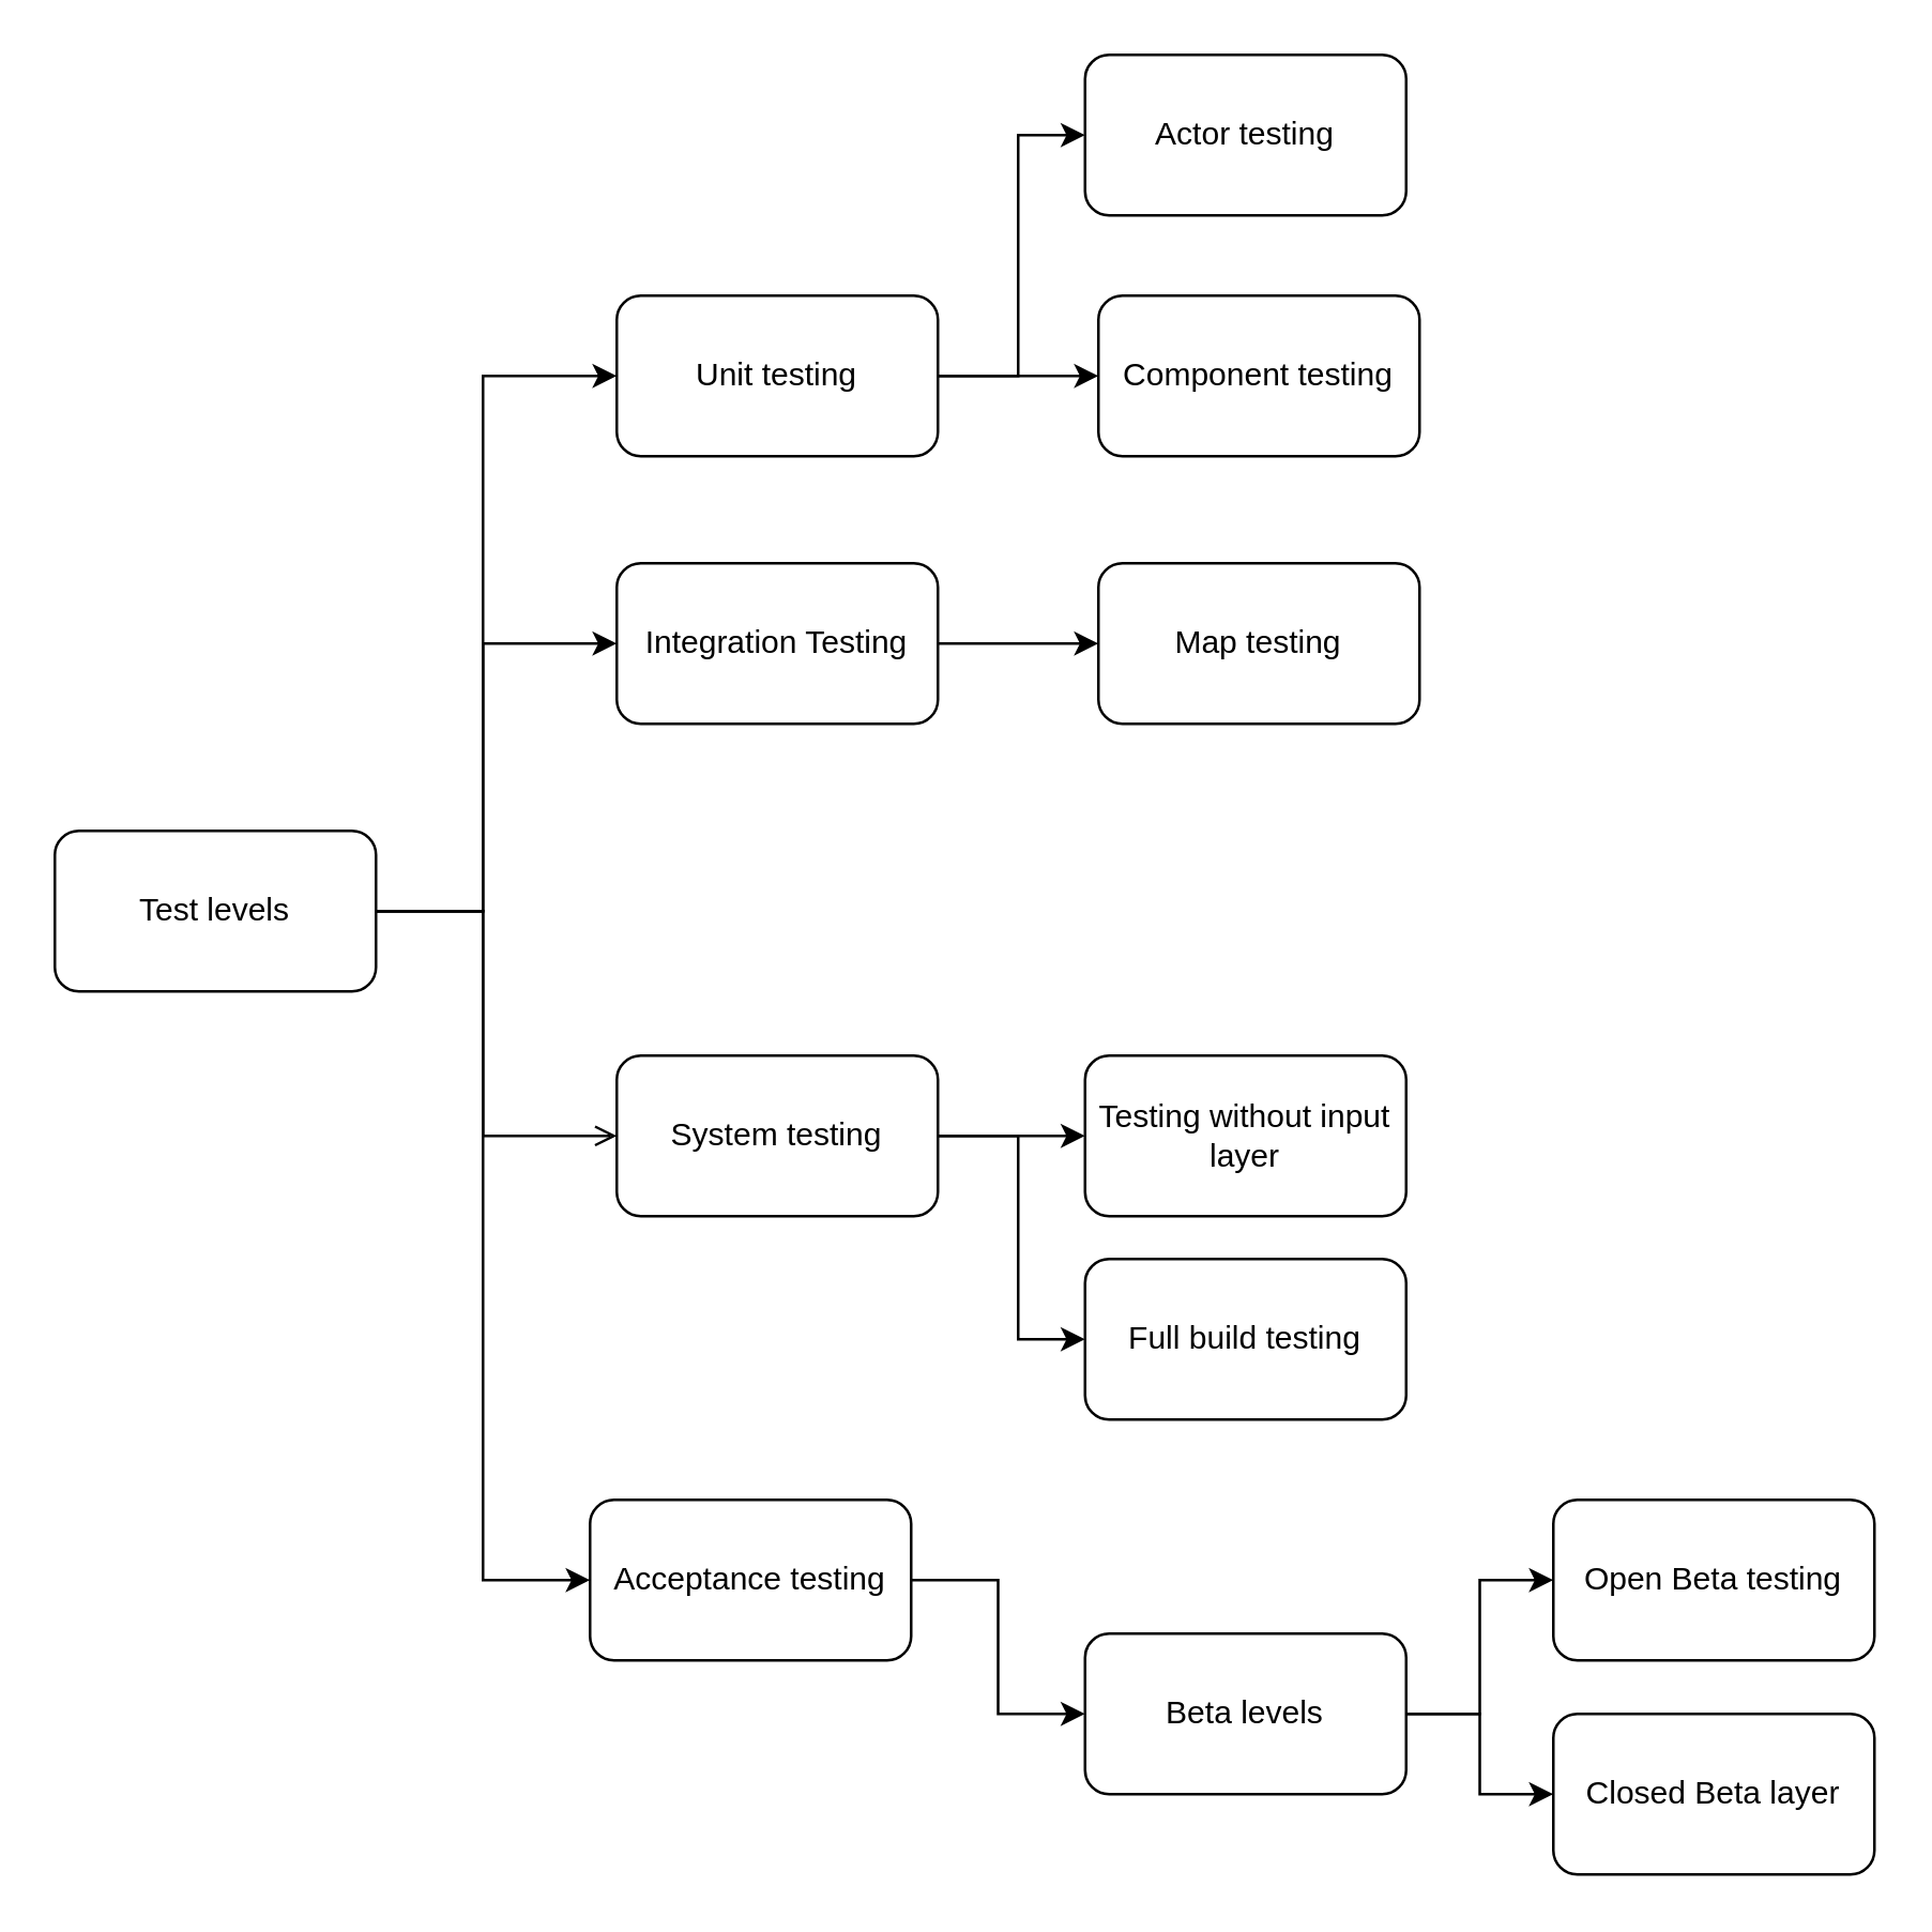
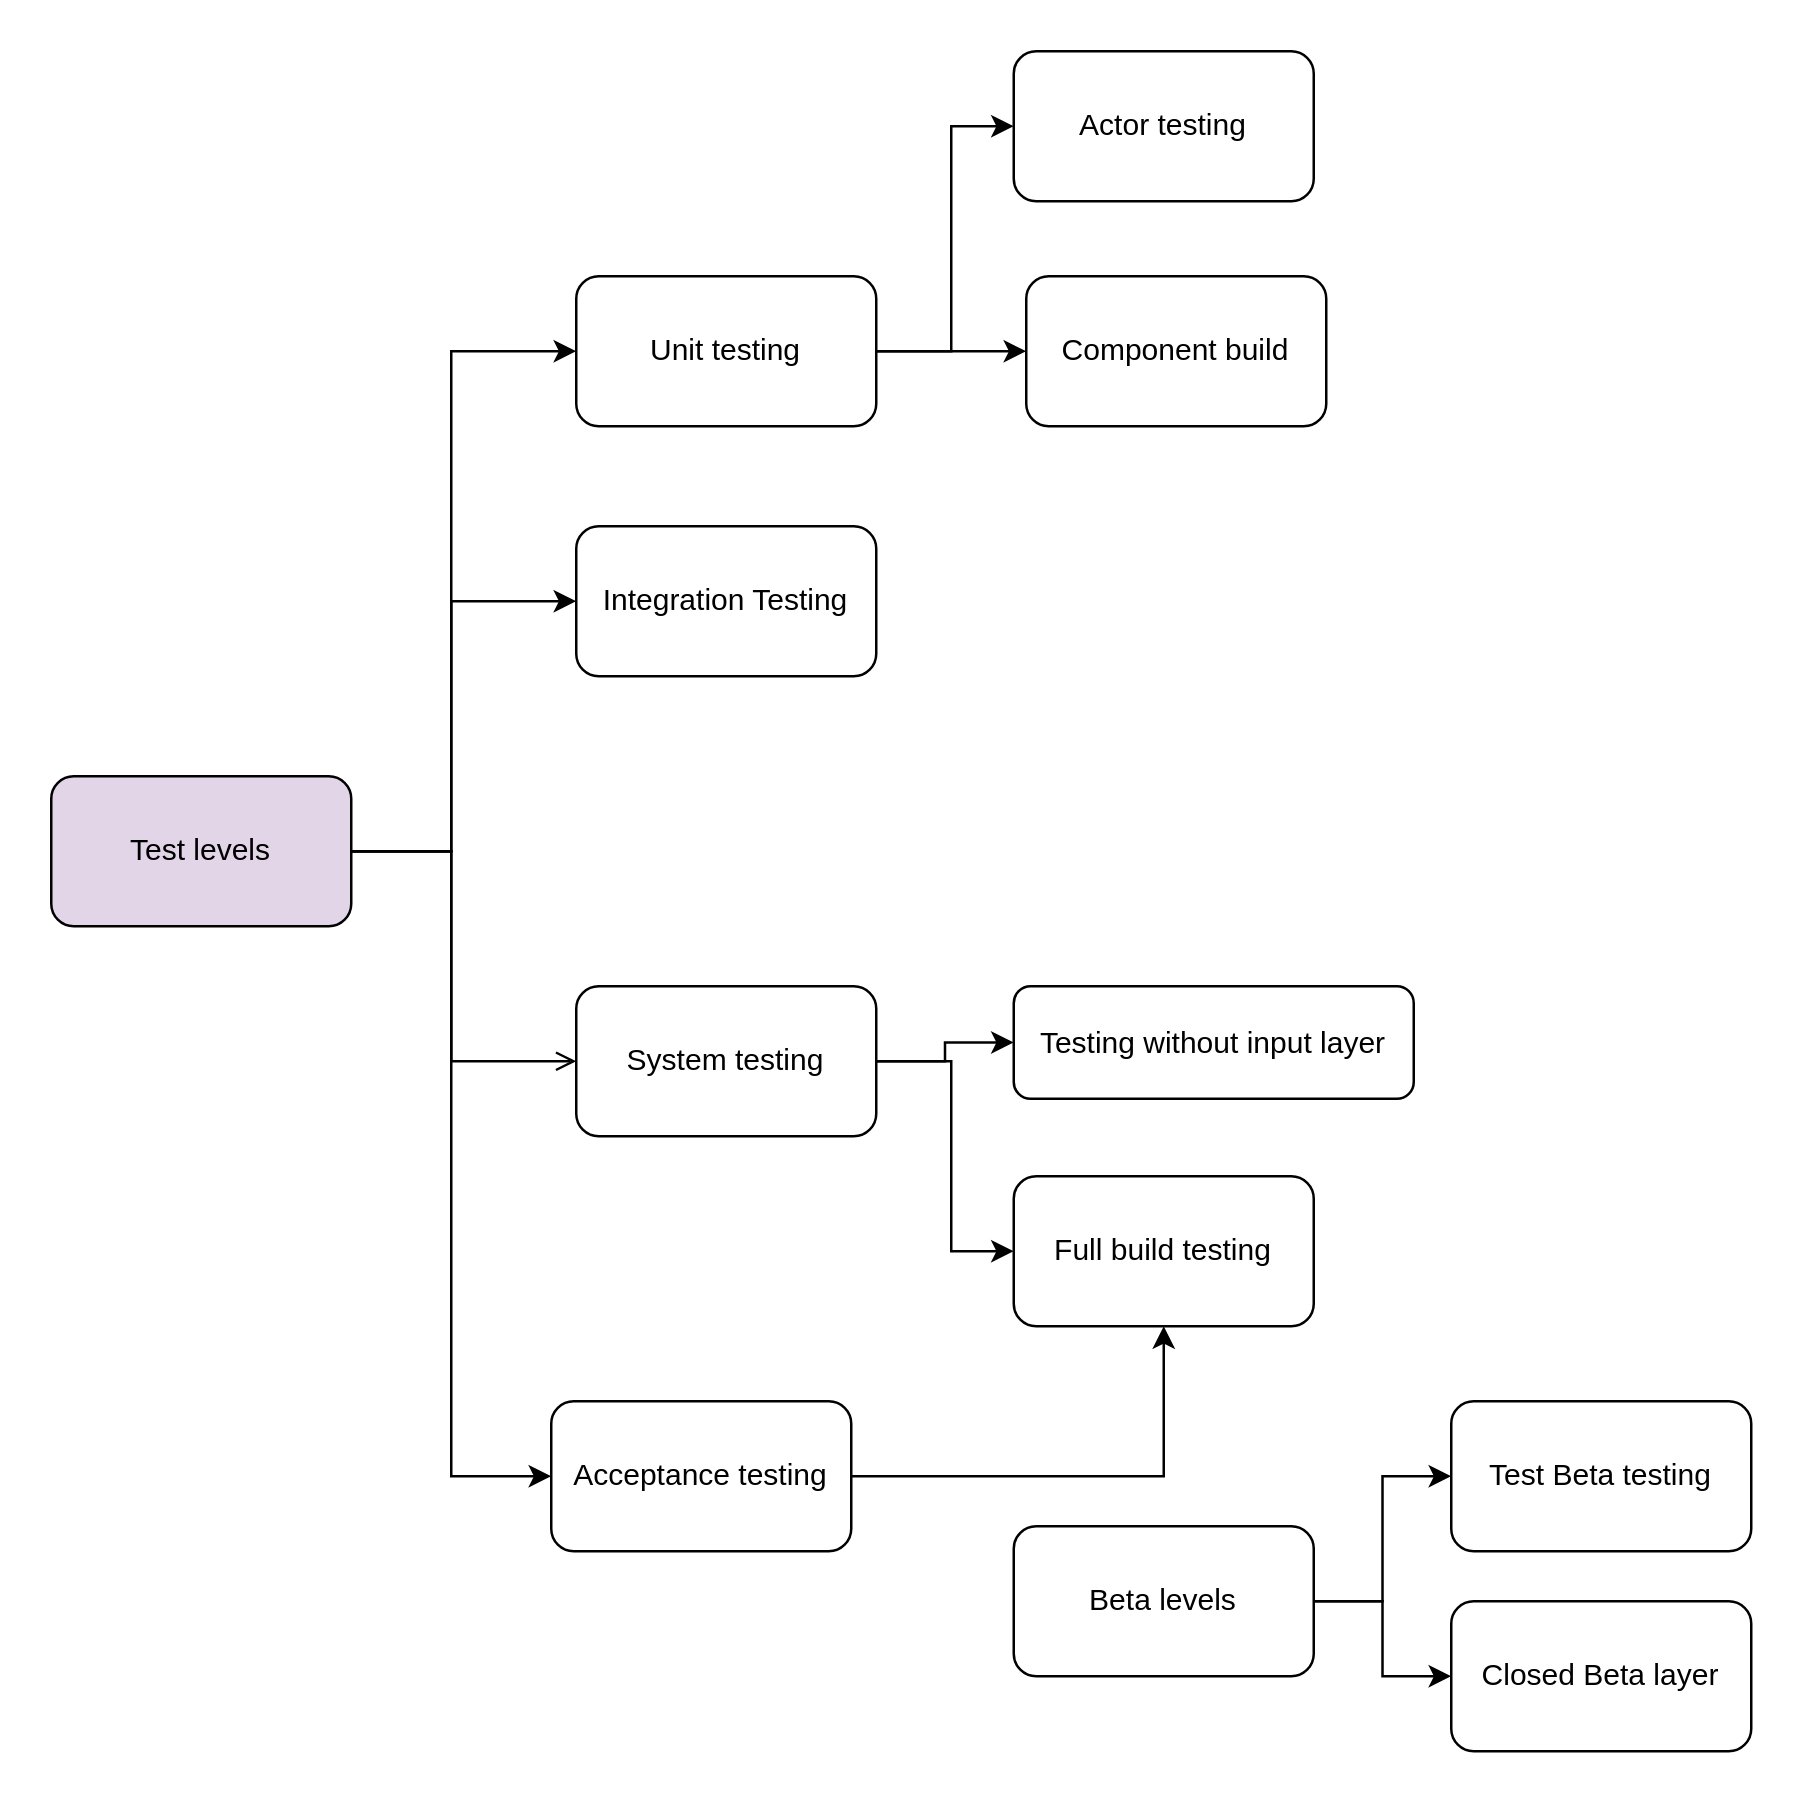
  <mxCell id="0" />
  <mxCell id="1" parent="0" />
  <mxCell id="2" value="" style="edgeStyle=orthogonalEdgeStyle;rounded=0;orthogonalLoop=1;jettySize=auto;html=1;entryX=0;entryY=0.5;entryDx=0;entryDy=0;" edge="1" parent="1" source="6" target="9"><mxGeometry relative="1" as="geometry"><Array as="points"><mxPoint x="180" y="340" /><mxPoint x="180" y="140" /></Array></mxGeometry></mxCell>
  <mxCell id="3" value="" style="edgeStyle=orthogonalEdgeStyle;rounded=0;orthogonalLoop=1;jettySize=auto;html=1;entryX=0;entryY=0.5;entryDx=0;entryDy=0;" edge="1" parent="1" source="6" target="11"><mxGeometry relative="1" as="geometry"><Array as="points"><mxPoint x="180" y="340" /><mxPoint x="180" y="240" /></Array></mxGeometry></mxCell>
  <mxCell id="4" value="" style="edgeStyle=orthogonalEdgeStyle;rounded=0;orthogonalLoop=1;jettySize=auto;html=1;endArrow=open;" edge="1" parent="1" source="6" target="13"><mxGeometry relative="1" as="geometry"><Array as="points"><mxPoint x="180" y="340" /><mxPoint x="180" y="424" /></Array></mxGeometry></mxCell>
  <mxCell id="5" value="" style="edgeStyle=orthogonalEdgeStyle;rounded=0;orthogonalLoop=1;jettySize=auto;html=1;" edge="1" parent="1" source="6" target="14"><mxGeometry relative="1" as="geometry"><Array as="points"><mxPoint x="180" y="340" /><mxPoint x="180" y="590" /></Array></mxGeometry></mxCell>
- <mxCell id="6" value="Test levels" style="rounded=1;whiteSpace=wrap;html=1;" vertex="1" parent="1"><mxGeometry x="20" y="310" width="120" height="60" as="geometry" /></mxCell>
+ <mxCell id="6" value="Test levels" style="rounded=1;whiteSpace=wrap;html=1;fillColor=#e1d5e7;" vertex="1" parent="1"><mxGeometry x="20" y="310" width="120" height="60" as="geometry" /></mxCell>
  <mxCell id="7" value="" style="edgeStyle=orthogonalEdgeStyle;rounded=0;orthogonalLoop=1;jettySize=auto;html=1;entryX=0;entryY=0.5;entryDx=0;entryDy=0;" edge="1" parent="1" source="9" target="17"><mxGeometry relative="1" as="geometry" /></mxCell>
  <mxCell id="8" value="" style="edgeStyle=orthogonalEdgeStyle;rounded=0;orthogonalLoop=1;jettySize=auto;html=1;" edge="1" parent="1" source="9" target="16"><mxGeometry relative="1" as="geometry"><Array as="points"><mxPoint x="380" y="140" /><mxPoint x="380" y="50" /></Array></mxGeometry></mxCell>
  <mxCell id="9" value="Unit testing" style="rounded=1;whiteSpace=wrap;html=1;" vertex="1" parent="1"><mxGeometry x="230" y="110" width="120" height="60" as="geometry" /></mxCell>
- <mxCell id="10" value="" style="edgeStyle=orthogonalEdgeStyle;rounded=0;orthogonalLoop=1;jettySize=auto;html=1;" edge="1" parent="1" source="11" target="15"><mxGeometry relative="1" as="geometry" /></mxCell>
  <mxCell id="11" value="Integration Testing" style="rounded=1;whiteSpace=wrap;html=1;" vertex="1" parent="1"><mxGeometry x="230" y="210" width="120" height="60" as="geometry" /></mxCell>
  <mxCell id="12" value="" style="edgeStyle=orthogonalEdgeStyle;rounded=0;orthogonalLoop=1;jettySize=auto;html=1;entryX=0;entryY=0.5;entryDx=0;entryDy=0;" edge="1" parent="1" source="13" target="20"><mxGeometry relative="1" as="geometry"><mxPoint x="400" y="424" as="targetPoint" /></mxGeometry></mxCell>
  <mxCell id="13" value="System testing" style="rounded=1;whiteSpace=wrap;html=1;" vertex="1" parent="1"><mxGeometry x="230" y="394" width="120" height="60" as="geometry" /></mxCell>
  <mxCell id="14" value="Acceptance testing" style="rounded=1;whiteSpace=wrap;html=1;" vertex="1" parent="1"><mxGeometry x="220" y="560" width="120" height="60" as="geometry" /></mxCell>
- <mxCell id="15" value="Map testing" style="rounded=1;whiteSpace=wrap;html=1;" vertex="1" parent="1"><mxGeometry x="410" y="210" width="120" height="60" as="geometry" /></mxCell>
  <mxCell id="16" value="Actor testing" style="rounded=1;whiteSpace=wrap;html=1;" vertex="1" parent="1"><mxGeometry x="405" y="20" width="120" height="60" as="geometry" /></mxCell>
- <mxCell id="17" value="Component testing" style="rounded=1;whiteSpace=wrap;html=1;" vertex="1" parent="1"><mxGeometry x="410" y="110" width="120" height="60" as="geometry" /></mxCell>
+ <mxCell id="17" value="Component build" style="rounded=1;whiteSpace=wrap;html=1;" vertex="1" parent="1"><mxGeometry x="410" y="110" width="120" height="60" as="geometry" /></mxCell>
  <mxCell id="18" value="" style="edgeStyle=orthogonalEdgeStyle;rounded=0;orthogonalLoop=1;jettySize=auto;html=1;exitX=1;exitY=0.5;exitDx=0;exitDy=0;entryX=0;entryY=0.5;entryDx=0;entryDy=0;" edge="1" parent="1" target="19" source="13"><mxGeometry relative="1" as="geometry"><mxPoint x="350" y="519.5" as="sourcePoint" /><Array as="points"><mxPoint x="380" y="424" /><mxPoint x="380" y="500" /></Array></mxGeometry></mxCell>
  <mxCell id="19" value="Full build testing" style="rounded=1;whiteSpace=wrap;html=1;" vertex="1" parent="1"><mxGeometry x="405" y="470" width="120" height="60" as="geometry" /></mxCell>
- <mxCell id="20" value="Testing without input layer" style="rounded=1;whiteSpace=wrap;html=1;" vertex="1" parent="1"><mxGeometry x="405" y="394" width="120" height="60" as="geometry" /></mxCell>
+ <mxCell id="20" value="Testing without input layer" style="rounded=1;whiteSpace=wrap;html=1;" vertex="1" parent="1"><mxGeometry x="405" y="394" width="160" height="45" as="geometry" /></mxCell>
  <mxCell id="21" value="" style="edgeStyle=orthogonalEdgeStyle;rounded=0;orthogonalLoop=1;jettySize=auto;html=1;" edge="1" parent="1" source="23" target="25"><mxGeometry relative="1" as="geometry" /></mxCell>
  <mxCell id="22" value="" style="edgeStyle=orthogonalEdgeStyle;rounded=0;orthogonalLoop=1;jettySize=auto;html=1;" edge="1" parent="1" source="23" target="26"><mxGeometry relative="1" as="geometry" /></mxCell>
  <mxCell id="23" value="Beta levels" style="rounded=1;whiteSpace=wrap;html=1;" vertex="1" parent="1"><mxGeometry x="405" y="610" width="120" height="60" as="geometry" /></mxCell>
- <mxCell id="24" value="" style="edgeStyle=orthogonalEdgeStyle;rounded=0;orthogonalLoop=1;jettySize=auto;html=1;exitX=1;exitY=0.5;exitDx=0;exitDy=0;entryX=0;entryY=0.5;entryDx=0;entryDy=0;" edge="1" parent="1" source="14" target="23"><mxGeometry relative="1" as="geometry"><mxPoint x="350" y="600" as="sourcePoint" /><mxPoint x="415" y="580" as="targetPoint" /></mxGeometry></mxCell>
- <mxCell id="25" value="Open Beta testing" style="rounded=1;whiteSpace=wrap;html=1;" vertex="1" parent="1"><mxGeometry x="580" y="560" width="120" height="60" as="geometry" /></mxCell>
+ <mxCell id="24" value="" style="edgeStyle=orthogonalEdgeStyle;rounded=0;orthogonalLoop=1;jettySize=auto;html=1;exitX=1;exitY=0.5;exitDx=0;exitDy=0;" edge="1" parent="1" source="14" target="19"><mxGeometry relative="1" as="geometry"><mxPoint x="350" y="600" as="sourcePoint" /><mxPoint x="415" y="580" as="targetPoint" /></mxGeometry></mxCell>
+ <mxCell id="25" value="Test Beta testing" style="rounded=1;whiteSpace=wrap;html=1;" vertex="1" parent="1"><mxGeometry x="580" y="560" width="120" height="60" as="geometry" /></mxCell>
  <mxCell id="26" value="Closed Beta layer" style="rounded=1;whiteSpace=wrap;html=1;" vertex="1" parent="1"><mxGeometry x="580" y="640" width="120" height="60" as="geometry" /></mxCell>
